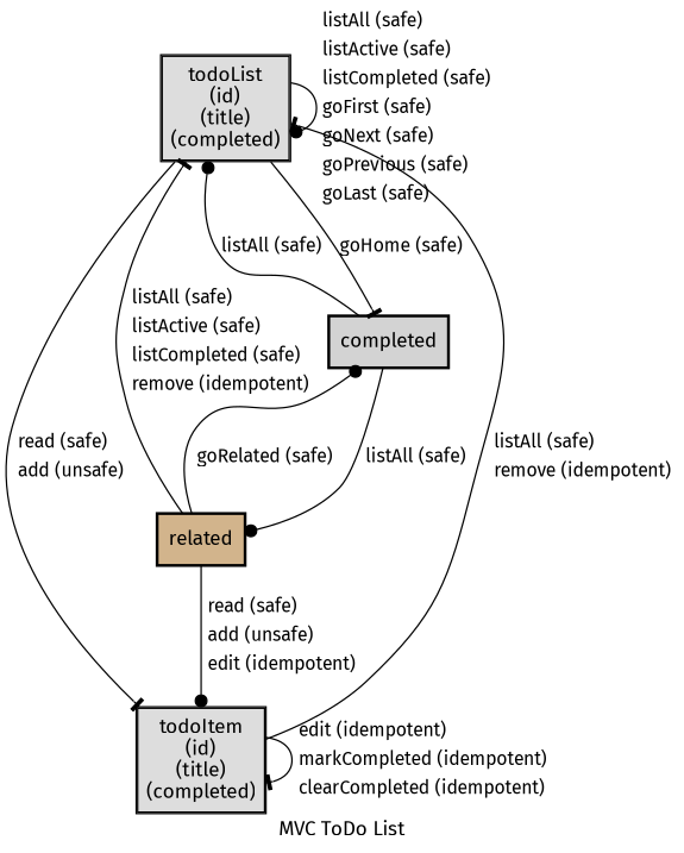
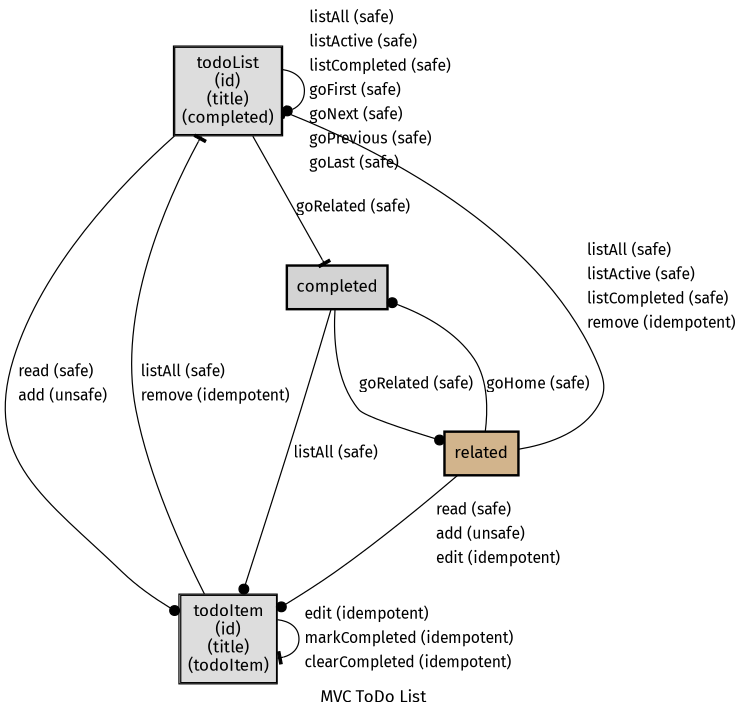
  digraph {
    fontname="Fira Sans"
    label="MVC ToDo List"
    labelloc=b
    node [fontname="Fira Sans" shape=box style=solid]
    edge [arrowhead=dot fontname="Fira Sans" fontsize=13]
    n1 [label=<<table cellspacing="0" cellpadding="5" cellborder="1" border="0"><tr><td bgcolor="#dddddd">todoList<br />(id)<br />(title)<br />(completed)<br /></td></tr></table>> margin=0.02]
-   n2 [label=<<table cellspacing="0" cellpadding="5" cellborder="1" border="0"><tr><td bgcolor="#dddddd">todoItem<br />(id)<br />(title)<br />(completed)<br /></td></tr></table>> margin=0.02]
+   n2 [label=<<table cellspacing="0" cellpadding="5" cellborder="1" border="0"><tr><td bgcolor="#dddddd">todoItem<br />(id)<br />(title)<br />(todoItem)<br /></td></tr></table>> margin=0.02]
    n3 [fillcolor=lightgrey label=completed style="bold,filled"]
    related [fillcolor=tan style="bold,filled"]
    n1 -> n1 [label=<<table  border="0"><tr><td align="left" href="docs/safe.listAll.html">listAll (safe)</td></tr><tr><td align="left" href="docs/safe.listActive.html">listActive (safe)</td></tr><tr><td align="left" href="docs/safe.listCompleted.html">listCompleted (safe)</td></tr><tr><td align="left" href="docs/safe.goFirst.html">goFirst (safe)</td></tr><tr><td align="left" href="docs/safe.goNext.html">goNext (safe)</td></tr><tr><td align="left" href="docs/safe.goPrevious.html">goPrevious (safe)</td></tr><tr><td align="left" href="docs/safe.goLast.html">goLast (safe)</td></tr></table>>]
-   n1 -> n2 [arrowhead=tee label=<<table  border="0"><tr><td align="left" href="docs/safe.read.html">read (safe)</td></tr><tr><td align="left" href="docs/unsafe.add.html">add (unsafe)</td></tr></table>>]
-   n1 -> n3 [arrowhead=tee label="goHome (safe)"]
+   n1 -> n2 [label=<<table  border="0"><tr><td align="left" href="docs/safe.read.html">read (safe)</td></tr><tr><td align="left" href="docs/unsafe.add.html">add (unsafe)</td></tr></table>>]
+   n1 -> n3 [arrowhead=tee label="goRelated (safe)"]
    n2 -> n1 [arrowhead=tee label=<<table  border="0"><tr><td align="left" href="docs/safe.listAll.html">listAll (safe)</td></tr><tr><td align="left" href="docs/idempotent.remove.html">remove (idempotent)</td></tr></table>>]
    n2 -> n2 [arrowhead=tee label=<<table  border="0"><tr><td align="left" href="docs/idempotent.edit.html">edit (idempotent)</td></tr><tr><td align="left" href="docs/idempotent.markCompleted.html">markCompleted (idempotent)</td></tr><tr><td align="left" href="docs/idempotent.clearCompleted.html">clearCompleted (idempotent)</td></tr></table>>]
-   n3 -> n1 [label="listAll (safe)"]
-   n3 -> related [label="listAll (safe)"]
+   n3 -> n2 [label="listAll (safe)"]
+   n3 -> related [label="goRelated (safe)"]
    related -> n1 [arrowhead=tee label=<<table  border="0"><tr><td align="left" href="docs/safe.listAll.html">listAll (safe)</td></tr><tr><td align="left" href="docs/safe.listActive.html">listActive (safe)</td></tr><tr><td align="left" href="docs/safe.listCompleted.html">listCompleted (safe)</td></tr><tr><td align="left" href="docs/idempotent.remove.html">remove (idempotent)</td></tr></table>>]
    related -> n2 [label=<<table  border="0"><tr><td align="left" href="docs/safe.read.html">read (safe)</td></tr><tr><td align="left" href="docs/unsafe.add.html">add (unsafe)</td></tr><tr><td align="left" href="docs/idempotent.edit.html">edit (idempotent)</td></tr></table>>]
-   related -> n3 [label="goRelated (safe)"]
+   related -> n3 [label="goHome (safe)"]
  }
